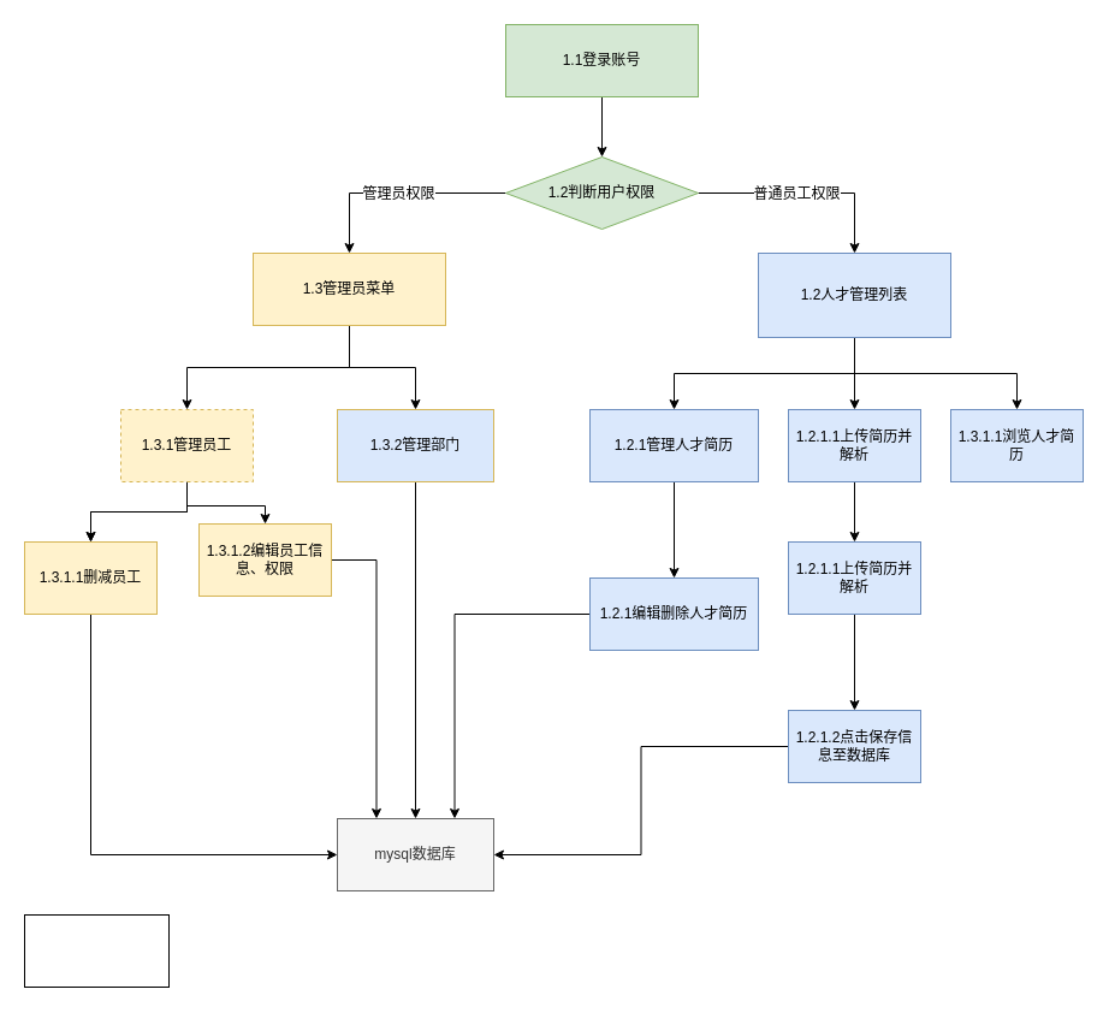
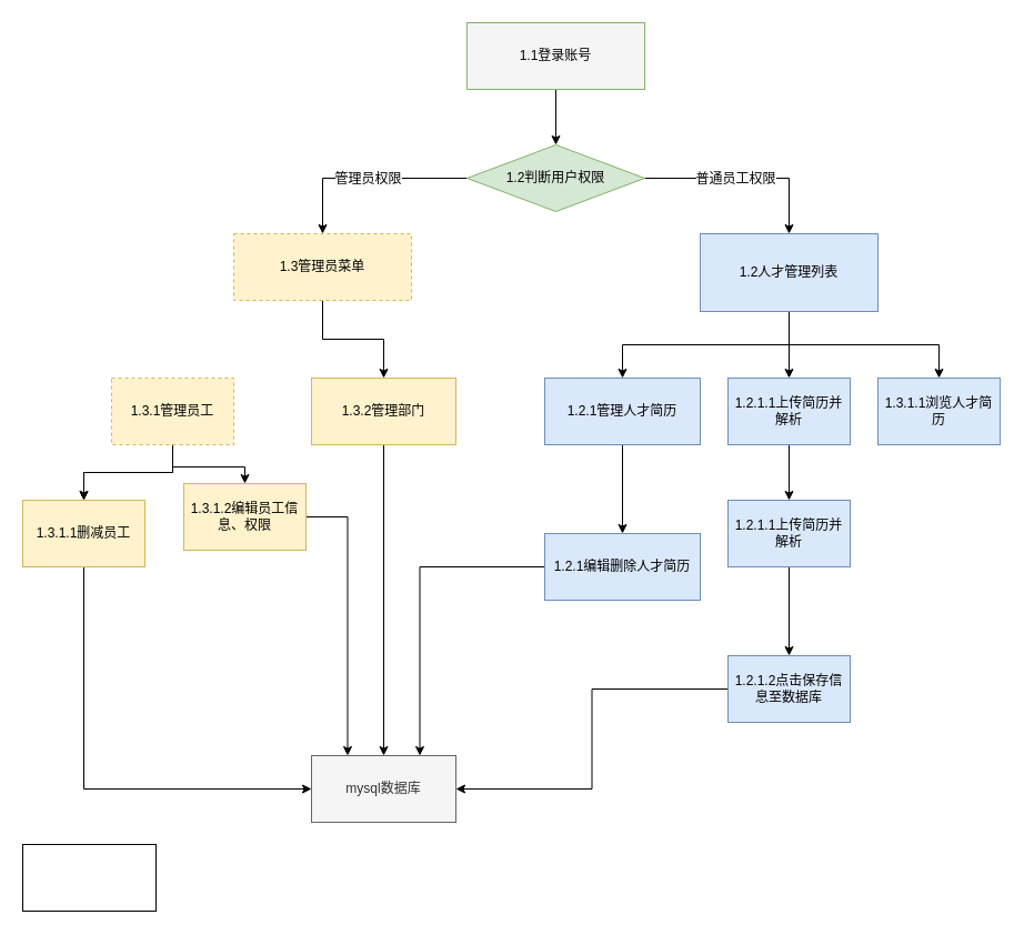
  <mxCell id="0" />
  <mxCell id="1" parent="0" />
  <mxCell id="2" value="" style="edgeStyle=orthogonalEdgeStyle;rounded=0;orthogonalLoop=1;jettySize=auto;html=1;" edge="1" parent="1" source="3" target="8"><mxGeometry relative="1" as="geometry" /></mxCell>
- <mxCell id="3" value="1.1登录账号" style="rounded=0;whiteSpace=wrap;html=1;fillColor=#d5e8d4;strokeColor=#82b366;" vertex="1" parent="1"><mxGeometry x="420" y="20" width="160" height="60" as="geometry" /></mxCell>
+ <mxCell id="3" value="1.1登录账号" style="rounded=0;whiteSpace=wrap;html=1;fillColor=#f5f5f5;strokeColor=#82b366;" vertex="1" parent="1"><mxGeometry x="420" y="20" width="160" height="60" as="geometry" /></mxCell>
  <mxCell id="4" value="" style="edgeStyle=orthogonalEdgeStyle;rounded=0;orthogonalLoop=1;jettySize=auto;html=1;" edge="1" parent="1" source="8" target="27"><mxGeometry relative="1" as="geometry" /></mxCell>
  <mxCell id="5" value="普通员工权限" style="text;html=1;align=center;verticalAlign=middle;resizable=0;points=[];;labelBackgroundColor=#ffffff;" vertex="1" connectable="0" parent="4"><mxGeometry x="-0.461" y="-2" relative="1" as="geometry"><mxPoint x="32" y="-2" as="offset" /></mxGeometry></mxCell>
  <mxCell id="6" value="" style="edgeStyle=orthogonalEdgeStyle;rounded=0;orthogonalLoop=1;jettySize=auto;html=1;" edge="1" parent="1" source="8" target="11"><mxGeometry relative="1" as="geometry" /></mxCell>
  <mxCell id="7" value="管理员权限" style="text;html=1;align=center;verticalAlign=middle;resizable=0;points=[];;labelBackgroundColor=#ffffff;" vertex="1" connectable="0" parent="6"><mxGeometry x="-0.076" y="2" relative="1" as="geometry"><mxPoint x="-7" y="-2" as="offset" /></mxGeometry></mxCell>
  <mxCell id="8" value="1.2判断用户权限" style="rhombus;whiteSpace=wrap;html=1;fillColor=#d5e8d4;strokeColor=#82b366;" vertex="1" parent="1"><mxGeometry x="420" y="130" width="160" height="60" as="geometry" /></mxCell>
- <mxCell id="9" value="" style="edgeStyle=orthogonalEdgeStyle;rounded=0;orthogonalLoop=1;jettySize=auto;html=1;" edge="1" parent="1" source="11" target="15"><mxGeometry relative="1" as="geometry" /></mxCell>
  <mxCell id="10" value="" style="edgeStyle=orthogonalEdgeStyle;rounded=0;orthogonalLoop=1;jettySize=auto;html=1;" edge="1" parent="1" source="11" target="35"><mxGeometry relative="1" as="geometry" /></mxCell>
- <mxCell id="11" value="1.3管理员菜单" style="rounded=0;whiteSpace=wrap;html=1;fillColor=#fff2cc;strokeColor=#d6b656;" vertex="1" parent="1"><mxGeometry x="210" y="210" width="160" height="60" as="geometry" /></mxCell>
+ <mxCell id="11" value="1.3管理员菜单" style="rounded=0;whiteSpace=wrap;html=1;fillColor=#fff2cc;strokeColor=#d6b656;dashed=1;" vertex="1" parent="1"><mxGeometry x="210" y="210" width="160" height="60" as="geometry" /></mxCell>
  <mxCell id="12" value="" style="edgeStyle=orthogonalEdgeStyle;rounded=0;orthogonalLoop=1;jettySize=auto;html=1;" edge="1" parent="1" source="15" target="19"><mxGeometry relative="1" as="geometry" /></mxCell>
  <mxCell id="13" value="" style="edgeStyle=orthogonalEdgeStyle;rounded=0;orthogonalLoop=1;jettySize=auto;html=1;" edge="1" parent="1" source="15" target="19"><mxGeometry relative="1" as="geometry" /></mxCell>
  <mxCell id="14" value="" style="edgeStyle=orthogonalEdgeStyle;rounded=0;orthogonalLoop=1;jettySize=auto;html=1;" edge="1" parent="1" source="15" target="17"><mxGeometry relative="1" as="geometry" /></mxCell>
  <mxCell id="15" value="1.3.1管理员工" style="rounded=0;whiteSpace=wrap;html=1;fillColor=#fff2cc;strokeColor=#d6b656;dashed=1;" vertex="1" parent="1"><mxGeometry x="100" y="340" width="110" height="60" as="geometry" /></mxCell>
  <mxCell id="16" value="" style="edgeStyle=orthogonalEdgeStyle;rounded=0;orthogonalLoop=1;jettySize=auto;html=1;entryX=0.25;entryY=0;entryDx=0;entryDy=0;" edge="1" parent="1" source="17" target="36"><mxGeometry relative="1" as="geometry"><mxPoint x="215" y="590" as="targetPoint" /></mxGeometry></mxCell>
  <mxCell id="17" value="1.3.1.2编辑员工信息、权限" style="rounded=0;whiteSpace=wrap;html=1;fillColor=#fff2cc;strokeColor=#d6b656;" vertex="1" parent="1"><mxGeometry x="165" y="435" width="110" height="60" as="geometry" /></mxCell>
  <mxCell id="18" value="" style="edgeStyle=orthogonalEdgeStyle;rounded=0;orthogonalLoop=1;jettySize=auto;html=1;entryX=0;entryY=0.5;entryDx=0;entryDy=0;exitX=0.5;exitY=1;exitDx=0;exitDy=0;" edge="1" parent="1" source="19" target="36"><mxGeometry relative="1" as="geometry"><mxPoint x="75" y="590" as="targetPoint" /></mxGeometry></mxCell>
  <mxCell id="19" value="1.3.1.1删减员工" style="rounded=0;whiteSpace=wrap;html=1;fillColor=#fff2cc;strokeColor=#d6b656;" vertex="1" parent="1"><mxGeometry x="20" y="450" width="110" height="60" as="geometry" /></mxCell>
  <mxCell id="20" value="" style="edgeStyle=orthogonalEdgeStyle;rounded=0;orthogonalLoop=1;jettySize=auto;html=1;" edge="1" parent="1" source="21" target="23"><mxGeometry relative="1" as="geometry" /></mxCell>
  <mxCell id="21" value="1.2.1管理人才简历" style="rounded=0;whiteSpace=wrap;html=1;fillColor=#dae8fc;strokeColor=#6c8ebf;" vertex="1" parent="1"><mxGeometry x="490" y="340" width="140" height="60" as="geometry" /></mxCell>
  <mxCell id="22" style="edgeStyle=orthogonalEdgeStyle;rounded=0;orthogonalLoop=1;jettySize=auto;html=1;entryX=0.75;entryY=0;entryDx=0;entryDy=0;" edge="1" parent="1" source="23" target="36"><mxGeometry relative="1" as="geometry" /></mxCell>
  <mxCell id="23" value="1.2.1编辑删除人才简历" style="rounded=0;whiteSpace=wrap;html=1;fillColor=#dae8fc;strokeColor=#6c8ebf;" vertex="1" parent="1"><mxGeometry x="490" y="480" width="140" height="60" as="geometry" /></mxCell>
  <mxCell id="24" style="edgeStyle=orthogonalEdgeStyle;rounded=0;orthogonalLoop=1;jettySize=auto;html=1;entryX=0.5;entryY=0;entryDx=0;entryDy=0;" edge="1" parent="1" source="27" target="29"><mxGeometry relative="1" as="geometry" /></mxCell>
  <mxCell id="25" value="" style="edgeStyle=orthogonalEdgeStyle;rounded=0;orthogonalLoop=1;jettySize=auto;html=1;" edge="1" parent="1" source="27" target="21"><mxGeometry relative="1" as="geometry" /></mxCell>
  <mxCell id="26" style="edgeStyle=orthogonalEdgeStyle;rounded=0;orthogonalLoop=1;jettySize=auto;html=1;" edge="1" parent="1" source="27" target="37"><mxGeometry relative="1" as="geometry" /></mxCell>
  <mxCell id="27" value="1.2人才管理列表" style="rounded=0;whiteSpace=wrap;html=1;fillColor=#dae8fc;strokeColor=#6c8ebf;" vertex="1" parent="1"><mxGeometry x="630" y="210" width="160" height="70" as="geometry" /></mxCell>
  <mxCell id="28" value="" style="edgeStyle=orthogonalEdgeStyle;rounded=0;orthogonalLoop=1;jettySize=auto;html=1;" edge="1" parent="1" source="29" target="31"><mxGeometry relative="1" as="geometry" /></mxCell>
  <mxCell id="29" value="1.2.1.1上传简历并解析" style="rounded=0;whiteSpace=wrap;html=1;fillColor=#dae8fc;strokeColor=#6c8ebf;" vertex="1" parent="1"><mxGeometry x="655" y="340" width="110" height="60" as="geometry" /></mxCell>
  <mxCell id="30" value="" style="edgeStyle=orthogonalEdgeStyle;rounded=0;orthogonalLoop=1;jettySize=auto;html=1;" edge="1" parent="1" source="31" target="33"><mxGeometry relative="1" as="geometry" /></mxCell>
  <mxCell id="31" value="1.2.1.1上传简历并解析" style="rounded=0;whiteSpace=wrap;html=1;fillColor=#dae8fc;strokeColor=#6c8ebf;" vertex="1" parent="1"><mxGeometry x="655" y="450" width="110" height="60" as="geometry" /></mxCell>
  <mxCell id="32" value="" style="edgeStyle=orthogonalEdgeStyle;rounded=0;orthogonalLoop=1;jettySize=auto;html=1;entryX=1;entryY=0.5;entryDx=0;entryDy=0;" edge="1" parent="1" source="33" target="36"><mxGeometry relative="1" as="geometry"><mxPoint x="710" y="730" as="targetPoint" /></mxGeometry></mxCell>
  <mxCell id="33" value="1.2.1.2点击保存信息至数据库" style="rounded=0;whiteSpace=wrap;html=1;fillColor=#dae8fc;strokeColor=#6c8ebf;" vertex="1" parent="1"><mxGeometry x="655" y="590" width="110" height="60" as="geometry" /></mxCell>
  <mxCell id="34" value="" style="edgeStyle=orthogonalEdgeStyle;rounded=0;orthogonalLoop=1;jettySize=auto;html=1;" edge="1" parent="1" source="35" target="36"><mxGeometry relative="1" as="geometry" /></mxCell>
- <mxCell id="35" value="1.3.2管理部门" style="rounded=0;whiteSpace=wrap;html=1;fillColor=#dae8fc;strokeColor=#d6b656;" vertex="1" parent="1"><mxGeometry x="280" y="340" width="130" height="60" as="geometry" /></mxCell>
+ <mxCell id="35" value="1.3.2管理部门" style="rounded=0;whiteSpace=wrap;html=1;fillColor=#fff2cc;strokeColor=#d6b656;" vertex="1" parent="1"><mxGeometry x="280" y="340" width="130" height="60" as="geometry" /></mxCell>
  <mxCell id="36" value="mysql数据库" style="rounded=0;whiteSpace=wrap;html=1;fillColor=#f5f5f5;strokeColor=#666666;fontColor=#333333;" vertex="1" parent="1"><mxGeometry x="280" y="680" width="130" height="60" as="geometry" /></mxCell>
  <mxCell id="37" value="1.3.1.1浏览人才简历" style="rounded=0;whiteSpace=wrap;html=1;fillColor=#dae8fc;strokeColor=#6c8ebf;" vertex="1" parent="1"><mxGeometry x="790" y="340" width="110" height="60" as="geometry" /></mxCell>
  <mxCell id="38" value="" style="whiteSpace=wrap;html=1;gradientColor=none;" vertex="1" parent="1"><mxGeometry x="20" y="760" width="120" height="60" as="geometry" /></mxCell>
